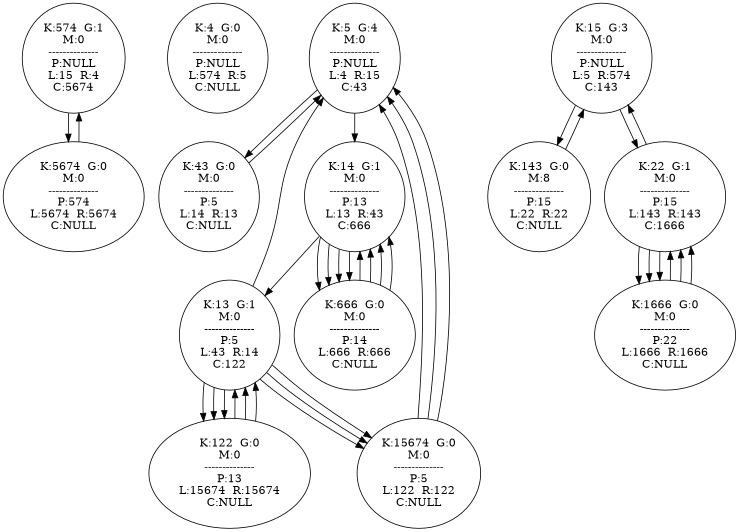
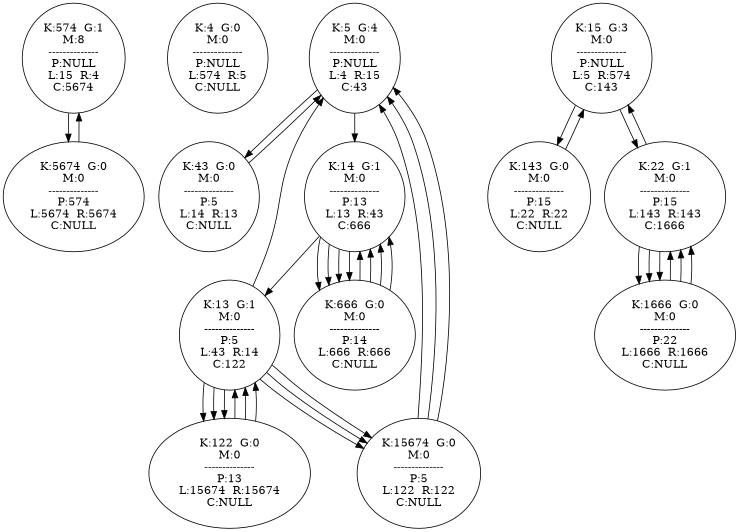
  digraph {
-   n1 [label="K:574  G:1\nM:0\n--------------\nP:NULL\nL:15  R:4\nC:5674"]
+   n1 [label="K:574  G:1\nM:8\n--------------\nP:NULL\nL:15  R:4\nC:5674"]
    n2 [label="K:5674  G:0\nM:0\n--------------\nP:574\nL:5674  R:5674\nC:NULL"]
    n3 [label="K:4  G:0\nM:0\n--------------\nP:NULL\nL:574  R:5\nC:NULL"]
    n4 [label="K:5  G:4\nM:0\n--------------\nP:NULL\nL:4  R:15\nC:43"]
    n5 [label="K:43  G:0\nM:0\n--------------\nP:5\nL:14  R:13\nC:NULL"]
    n6 [label="K:14  G:1\nM:0\n--------------\nP:13\nL:13  R:43\nC:666"]
    n7 [label="K:13  G:1\nM:0\n--------------\nP:5\nL:43  R:14\nC:122"]
    n8 [label="K:122  G:0\nM:0\n--------------\nP:13\nL:15674  R:15674\nC:NULL"]
    n9 [label="K:15674  G:0\nM:0\n--------------\nP:5\nL:122  R:122\nC:NULL"]
    n10 [label="K:666  G:0\nM:0\n--------------\nP:14\nL:666  R:666\nC:NULL"]
    n11 [label="K:15  G:3\nM:0\n--------------\nP:NULL\nL:5  R:574\nC:143"]
-   n12 [label="K:143  G:0\nM:8\n--------------\nP:15\nL:22  R:22\nC:NULL"]
+   n12 [label="K:143  G:0\nM:0\n--------------\nP:15\nL:22  R:22\nC:NULL"]
    n13 [label="K:22  G:1\nM:0\n--------------\nP:15\nL:143  R:143\nC:1666"]
    n14 [label="K:1666  G:0\nM:0\n--------------\nP:22\nL:1666  R:1666\nC:NULL"]
    n1 -> n2
    n2 -> n1
    n4 -> n5
    n4 -> n6
    n5 -> n4
    n6 -> n7
    n6 -> n10
    n6 -> n10
    n6 -> n10
    n6 -> n10
    n7 -> n4
    n7 -> n8
    n7 -> n8
    n7 -> n8
    n7 -> n9
    n7 -> n9
    n7 -> n9
    n8 -> n7
    n8 -> n7
    n8 -> n7
    n9 -> n4
    n9 -> n4
    n9 -> n4
    n10 -> n6
    n10 -> n6
    n10 -> n6
    n10 -> n6
    n11 -> n12
    n11 -> n13
    n12 -> n11
    n13 -> n11
    n13 -> n14
    n13 -> n14
    n13 -> n14
    n14 -> n13
    n14 -> n13
    n14 -> n13
  }
